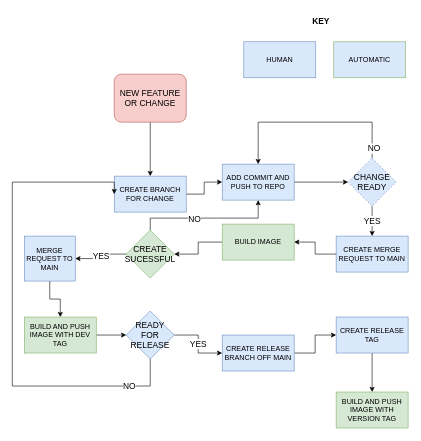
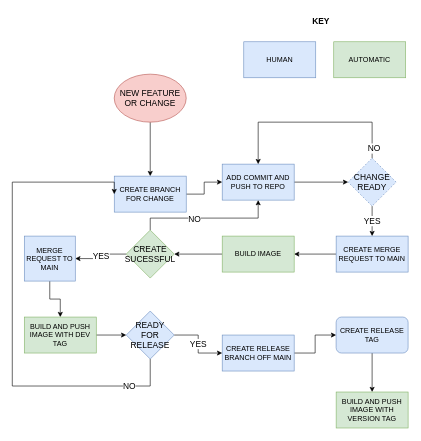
  <mxCell id="0" />
  <mxCell id="1" parent="0" />
  <mxCell id="2" value="HUMAN" style="rounded=0;whiteSpace=wrap;html=1;fillColor=#dae8fc;strokeColor=#6c8ebf;" vertex="1" parent="1"><mxGeometry x="406" y="69" width="120" height="60" as="geometry" /></mxCell>
  <mxCell id="3" value="&lt;b&gt;&lt;font style=&quot;font-size: 14px&quot;&gt;KEY&lt;/font&gt;&lt;/b&gt;" style="text;html=1;strokeColor=none;fillColor=none;align=center;verticalAlign=middle;whiteSpace=wrap;rounded=0;" vertex="1" parent="1"><mxGeometry x="505" y="20" width="60" height="30" as="geometry" /></mxCell>
- <mxCell id="4" value="AUTOMATIC" style="rounded=0;whiteSpace=wrap;html=1;fillColor=#dae8fc;strokeColor=#82b366;" vertex="1" parent="1"><mxGeometry x="556" y="69" width="120" height="60" as="geometry" /></mxCell>
+ <mxCell id="4" value="AUTOMATIC" style="rounded=0;whiteSpace=wrap;html=1;fillColor=#d5e8d4;strokeColor=#82b366;" vertex="1" parent="1"><mxGeometry x="556" y="69" width="120" height="60" as="geometry" /></mxCell>
  <mxCell id="5" style="edgeStyle=orthogonalEdgeStyle;rounded=0;orthogonalLoop=1;jettySize=auto;html=1;entryX=0.5;entryY=0;entryDx=0;entryDy=0;fontSize=14;" edge="1" parent="1" source="6" target="8"><mxGeometry relative="1" as="geometry" /></mxCell>
- <mxCell id="6" value="NEW FEATURE OR CHANGE" style="whiteSpace=wrap;html=1;fontSize=14;fillColor=#f8cecc;strokeColor=#b85450;rounded=1;" vertex="1" parent="1"><mxGeometry x="190" y="123" width="120" height="80" as="geometry" /></mxCell>
+ <mxCell id="6" value="NEW FEATURE OR CHANGE" style="ellipse;whiteSpace=wrap;html=1;fontSize=14;fillColor=#f8cecc;strokeColor=#b85450;" vertex="1" parent="1"><mxGeometry x="190" y="123" width="120" height="80" as="geometry" /></mxCell>
  <mxCell id="7" style="edgeStyle=orthogonalEdgeStyle;rounded=0;orthogonalLoop=1;jettySize=auto;html=1;entryX=0;entryY=0.5;entryDx=0;entryDy=0;fontSize=14;" edge="1" parent="1" source="8" target="10"><mxGeometry relative="1" as="geometry" /></mxCell>
  <mxCell id="8" value="CREATE BRANCH FOR CHANGE" style="rounded=0;whiteSpace=wrap;html=1;fillColor=#dae8fc;strokeColor=#6c8ebf;" vertex="1" parent="1"><mxGeometry x="190" y="293" width="120" height="60" as="geometry" /></mxCell>
  <mxCell id="9" style="edgeStyle=orthogonalEdgeStyle;rounded=0;orthogonalLoop=1;jettySize=auto;html=1;entryX=0;entryY=0.5;entryDx=0;entryDy=0;fontSize=14;" edge="1" parent="1" source="10" target="14"><mxGeometry relative="1" as="geometry" /></mxCell>
  <mxCell id="10" value="ADD COMMIT AND PUSH TO REPO" style="rounded=0;whiteSpace=wrap;html=1;fillColor=#dae8fc;strokeColor=#6c8ebf;" vertex="1" parent="1"><mxGeometry x="370" y="273" width="120" height="60" as="geometry" /></mxCell>
  <mxCell id="11" value="YES" style="edgeStyle=orthogonalEdgeStyle;rounded=0;orthogonalLoop=1;jettySize=auto;html=1;entryX=0.5;entryY=0;entryDx=0;entryDy=0;fontSize=14;" edge="1" parent="1" source="14" target="16"><mxGeometry relative="1" as="geometry"><Array as="points"><mxPoint x="620" y="373" /><mxPoint x="620" y="373" /></Array></mxGeometry></mxCell>
  <mxCell id="12" style="edgeStyle=orthogonalEdgeStyle;rounded=0;orthogonalLoop=1;jettySize=auto;html=1;entryX=0.5;entryY=0;entryDx=0;entryDy=0;fontSize=14;" edge="1" parent="1" source="14" target="10"><mxGeometry relative="1" as="geometry"><Array as="points"><mxPoint x="620" y="203" /><mxPoint x="430" y="203" /></Array></mxGeometry></mxCell>
  <mxCell id="13" value="NO" style="edgeLabel;html=1;align=center;verticalAlign=middle;resizable=0;points=[];fontSize=14;" vertex="1" connectable="0" parent="12"><mxGeometry x="-0.892" y="-2" relative="1" as="geometry"><mxPoint as="offset" /></mxGeometry></mxCell>
  <mxCell id="14" value="CHANGE READY" style="rhombus;whiteSpace=wrap;html=1;fontSize=14;fillColor=#dae8fc;strokeColor=#6c8ebf;dashed=1;" vertex="1" parent="1"><mxGeometry x="580" y="263" width="80" height="80" as="geometry" /></mxCell>
  <mxCell id="15" style="edgeStyle=orthogonalEdgeStyle;rounded=0;orthogonalLoop=1;jettySize=auto;html=1;entryX=1;entryY=0.5;entryDx=0;entryDy=0;fontSize=14;" edge="1" parent="1" source="16" target="18"><mxGeometry relative="1" as="geometry" /></mxCell>
  <mxCell id="16" value="CREATE MERGE REQUEST TO MAIN" style="rounded=0;whiteSpace=wrap;html=1;fillColor=#dae8fc;strokeColor=#6c8ebf;" vertex="1" parent="1"><mxGeometry x="560" y="393" width="120" height="60" as="geometry" /></mxCell>
  <mxCell id="17" style="edgeStyle=orthogonalEdgeStyle;rounded=0;orthogonalLoop=1;jettySize=auto;html=1;entryX=1;entryY=0.5;entryDx=0;entryDy=0;fontSize=14;" edge="1" parent="1" source="18" target="22"><mxGeometry relative="1" as="geometry" /></mxCell>
- <mxCell id="18" value="BUILD IMAGE" style="rounded=0;whiteSpace=wrap;html=1;fillColor=#d5e8d4;strokeColor=#82b366;" vertex="1" parent="1"><mxGeometry x="370" y="373" width="120" height="60" as="geometry" /></mxCell>
+ <mxCell id="18" value="BUILD IMAGE" style="rounded=0;whiteSpace=wrap;html=1;fillColor=#d5e8d4;strokeColor=#82b366;" vertex="1" parent="1"><mxGeometry x="370" y="393" width="120" height="60" as="geometry" /></mxCell>
  <mxCell id="19" value="YES" style="edgeStyle=orthogonalEdgeStyle;rounded=0;orthogonalLoop=1;jettySize=auto;html=1;entryX=1;entryY=0.5;entryDx=0;entryDy=0;fontSize=14;" edge="1" parent="1" source="22" target="24"><mxGeometry relative="1" as="geometry" /></mxCell>
  <mxCell id="20" style="edgeStyle=orthogonalEdgeStyle;rounded=0;orthogonalLoop=1;jettySize=auto;html=1;fontSize=14;" edge="1" parent="1" source="22" target="10"><mxGeometry relative="1" as="geometry"><Array as="points"><mxPoint x="250" y="363" /><mxPoint x="430" y="363" /></Array></mxGeometry></mxCell>
  <mxCell id="21" value="NO" style="edgeLabel;html=1;align=center;verticalAlign=middle;resizable=0;points=[];fontSize=14;" vertex="1" connectable="0" parent="20"><mxGeometry x="-0.188" y="-1" relative="1" as="geometry"><mxPoint as="offset" /></mxGeometry></mxCell>
  <mxCell id="22" value="CREATE&lt;br&gt;SUCESSFUL" style="rhombus;whiteSpace=wrap;html=1;fontSize=14;fillColor=#d5e8d4;strokeColor=#82b366;" vertex="1" parent="1"><mxGeometry x="210" y="383" width="80" height="80" as="geometry" /></mxCell>
  <mxCell id="23" style="edgeStyle=orthogonalEdgeStyle;rounded=0;orthogonalLoop=1;jettySize=auto;html=1;fontSize=14;" edge="1" parent="1" source="24" target="26"><mxGeometry relative="1" as="geometry" /></mxCell>
  <mxCell id="24" value="MERGE REQUEST TO MAIN" style="rounded=0;whiteSpace=wrap;html=1;fillColor=#dae8fc;strokeColor=#6c8ebf;" vertex="1" parent="1"><mxGeometry x="40" y="393" width="85" height="75" as="geometry" /></mxCell>
  <mxCell id="25" style="edgeStyle=orthogonalEdgeStyle;rounded=0;orthogonalLoop=1;jettySize=auto;html=1;entryX=0;entryY=0.5;entryDx=0;entryDy=0;fontSize=14;" edge="1" parent="1" source="26" target="29"><mxGeometry relative="1" as="geometry" /></mxCell>
  <mxCell id="26" value="BUILD AND PUSH IMAGE WITH DEV TAG" style="rounded=0;whiteSpace=wrap;html=1;fillColor=#d5e8d4;strokeColor=#82b366;" vertex="1" parent="1"><mxGeometry x="40" y="528" width="120" height="60" as="geometry" /></mxCell>
  <mxCell id="27" value="YES" style="edgeStyle=orthogonalEdgeStyle;rounded=0;orthogonalLoop=1;jettySize=auto;html=1;entryX=0;entryY=0.5;entryDx=0;entryDy=0;fontSize=14;" edge="1" parent="1" source="29" target="31"><mxGeometry relative="1" as="geometry" /></mxCell>
  <mxCell id="28" value="NO" style="edgeStyle=orthogonalEdgeStyle;rounded=0;orthogonalLoop=1;jettySize=auto;html=1;entryX=0;entryY=0.5;entryDx=0;entryDy=0;fontSize=14;" edge="1" parent="1" source="29" target="8"><mxGeometry x="-0.801" relative="1" as="geometry"><Array as="points"><mxPoint x="250" y="643" /><mxPoint x="20" y="643" /><mxPoint x="20" y="303" /></Array><mxPoint as="offset" /></mxGeometry></mxCell>
  <mxCell id="29" value="READY FOR RELEASE" style="rhombus;whiteSpace=wrap;html=1;fontSize=14;fillColor=#dae8fc;strokeColor=#6c8ebf;" vertex="1" parent="1"><mxGeometry x="210" y="518" width="80" height="80" as="geometry" /></mxCell>
  <mxCell id="30" style="edgeStyle=orthogonalEdgeStyle;rounded=0;orthogonalLoop=1;jettySize=auto;html=1;entryX=0;entryY=0.5;entryDx=0;entryDy=0;fontSize=14;" edge="1" parent="1" source="31" target="33"><mxGeometry relative="1" as="geometry" /></mxCell>
  <mxCell id="31" value="CREATE RELEASE BRANCH OFF MAIN" style="rounded=0;whiteSpace=wrap;html=1;fillColor=#dae8fc;strokeColor=#6c8ebf;" vertex="1" parent="1"><mxGeometry x="370" y="558" width="120" height="60" as="geometry" /></mxCell>
  <mxCell id="32" style="edgeStyle=orthogonalEdgeStyle;rounded=0;orthogonalLoop=1;jettySize=auto;html=1;entryX=0.5;entryY=0;entryDx=0;entryDy=0;fontSize=14;" edge="1" parent="1" source="33" target="34"><mxGeometry relative="1" as="geometry" /></mxCell>
- <mxCell id="33" value="CREATE RELEASE TAG" style="rounded=0;whiteSpace=wrap;html=1;fillColor=#dae8fc;strokeColor=#6c8ebf;" vertex="1" parent="1"><mxGeometry x="560" y="528" width="120" height="60" as="geometry" /></mxCell>
+ <mxCell id="33" value="CREATE RELEASE TAG" style="whiteSpace=wrap;html=1;fillColor=#dae8fc;strokeColor=#6c8ebf;rounded=1;" vertex="1" parent="1"><mxGeometry x="560" y="528" width="120" height="60" as="geometry" /></mxCell>
  <mxCell id="34" value="BUILD AND PUSH IMAGE WITH VERSION TAG" style="rounded=0;whiteSpace=wrap;html=1;fillColor=#d5e8d4;strokeColor=#82b366;" vertex="1" parent="1"><mxGeometry x="560" y="653" width="120" height="60" as="geometry" /></mxCell>
